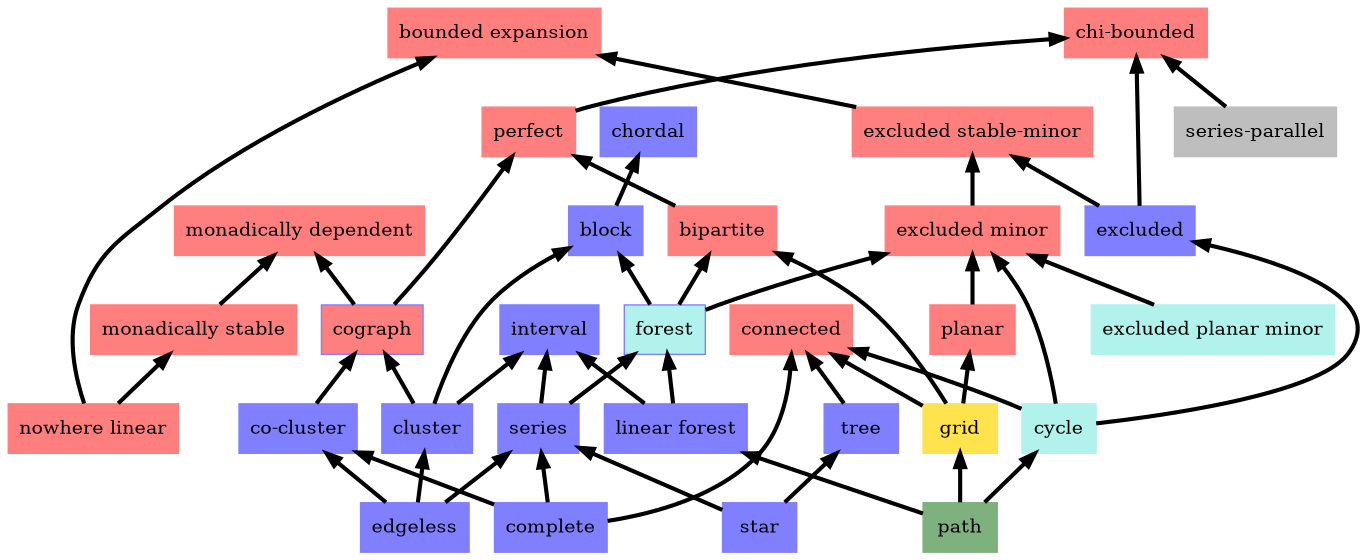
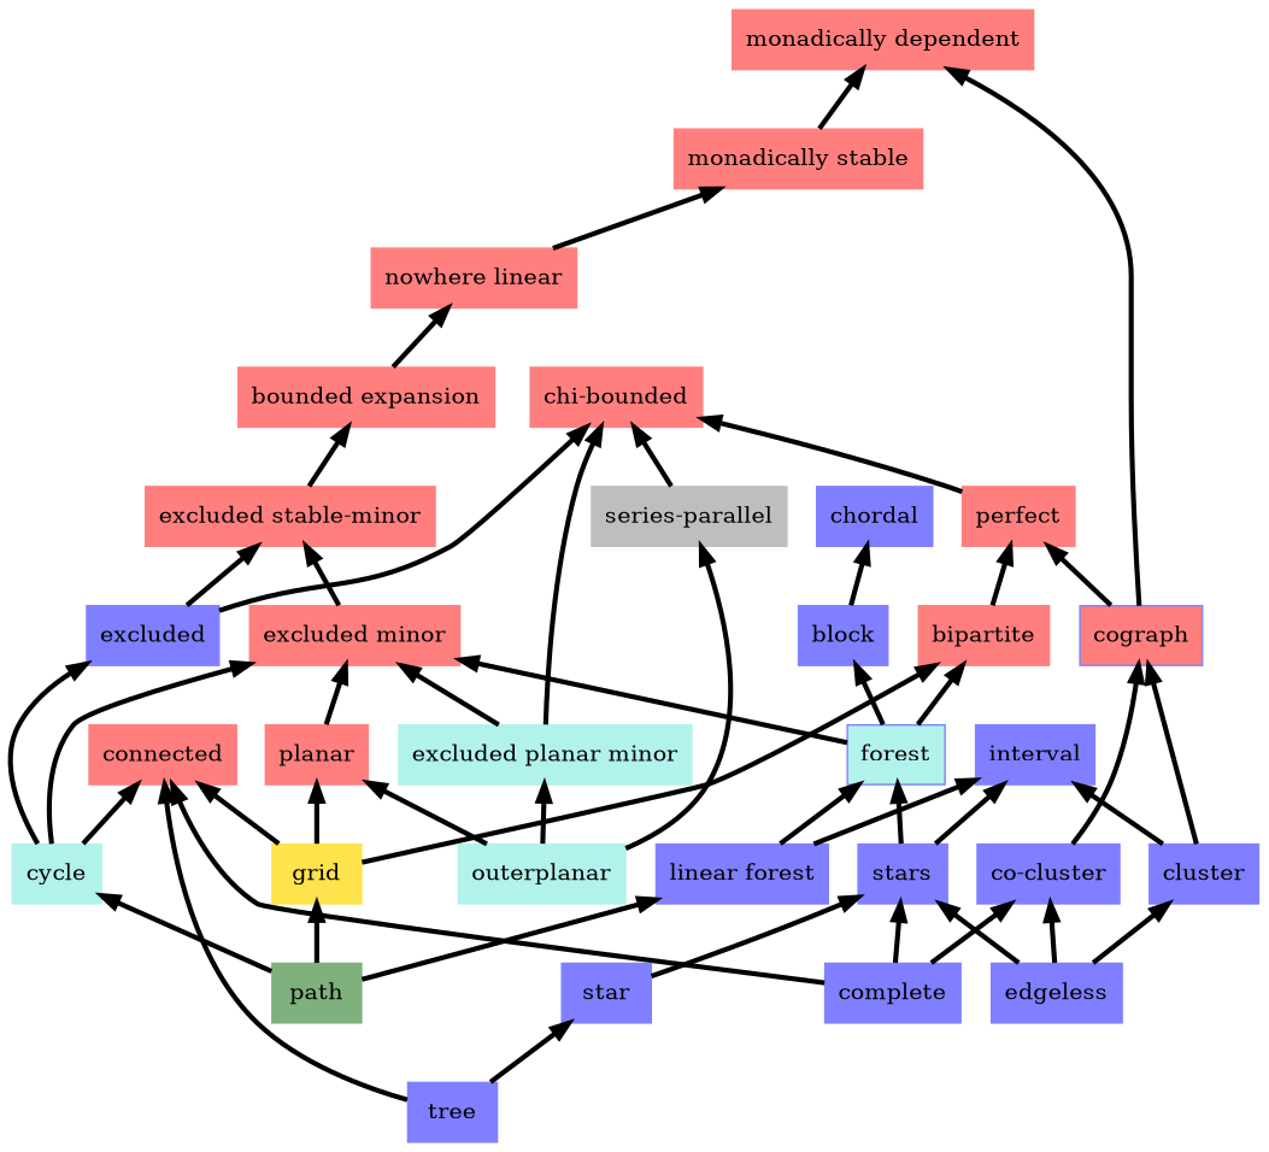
  digraph {
    rankdir=BT
    node [color="#7f7fff" shape=box style=filled]
    edge [decorate=true lblstyle="above, sloped" penwidth=3.0 weight=100]
    n1 [fillcolor="#b2f2ec" label=forest]
    n2 [color="#ff7f7f" label="excluded minor"]
    n3 [color="#ff7f7f" label=bipartite]
    n4 [label=block]
    n5 [color="#ff7f7f" label="excluded stable-minor"]
    n6 [color="#ff7f7f" label=perfect]
    n7 [label=chordal]
    n8 [label=excluded]
    n9 [color="#ff7f7f" label="chi-bounded"]
    n10 [color="#ff7f7f" label="bounded expansion"]
    n11 [label=edgeless]
    n12 [label=cluster]
-   n13 [label=series]
+   n13 [label=stars]
    n14 [label="co-cluster"]
    n15 [label=interval]
    n16 [fillcolor="#ff7f7f" label=cograph]
    n17 [label="linear forest"]
    n18 [label=complete]
    n19 [color="#ff7f7f" label=connected]
    n20 [color="#ff7f7f" label="monadically dependent"]
    n21 [label=star]
    n22 [label=tree]
+   n23 [color="#b2f2ec" label=outerplanar]
    n24 [color="#bebebe" label="series-parallel"]
    n25 [color="#b2f2ec" label="excluded planar minor"]
    n26 [color="#ff7f7f" label=planar]
    n27 [color="#ffe34c" label=grid]
    n28 [color="#ff7f7f" label="monadically stable"]
    n29 [color="#ff7f7f" label="nowhere linear"]
    n30 [color="#7fb17f" label=path]
    n31 [color="#b2f2ec" label=cycle]
    n1 -> n2
    n1 -> n3
    n1 -> n4
    n2 -> n5
    n3 -> n6
    n4 -> n7
    n5 -> n10
    n6 -> n9
    n8 -> n5
    n8 -> n9
-   n29 -> n10
+   n10 -> n29
    n11 -> n12
    n11 -> n13
    n11 -> n14
-   n12 -> n4
    n12 -> n15
    n12 -> n16
    n13 -> n1
    n13 -> n15
    n14 -> n16
    n16 -> n6
    n16 -> n20
    n17 -> n1
    n17 -> n15
    n18 -> n13
    n18 -> n14
    n18 -> n19
    n21 -> n13
-   n21 -> n22
+   n22 -> n21
    n22 -> n19
+   n23 -> n24
+   n23 -> n25
+   n23 -> n26
    n24 -> n9
    n25 -> n2
+   n25 -> n9
    n26 -> n2
    n27 -> n3
    n27 -> n19
    n27 -> n26
    n28 -> n20
    n29 -> n28
    n30 -> n17
    n30 -> n27
    n30 -> n31
    n31 -> n2
    n31 -> n8
    n31 -> n19
  }
